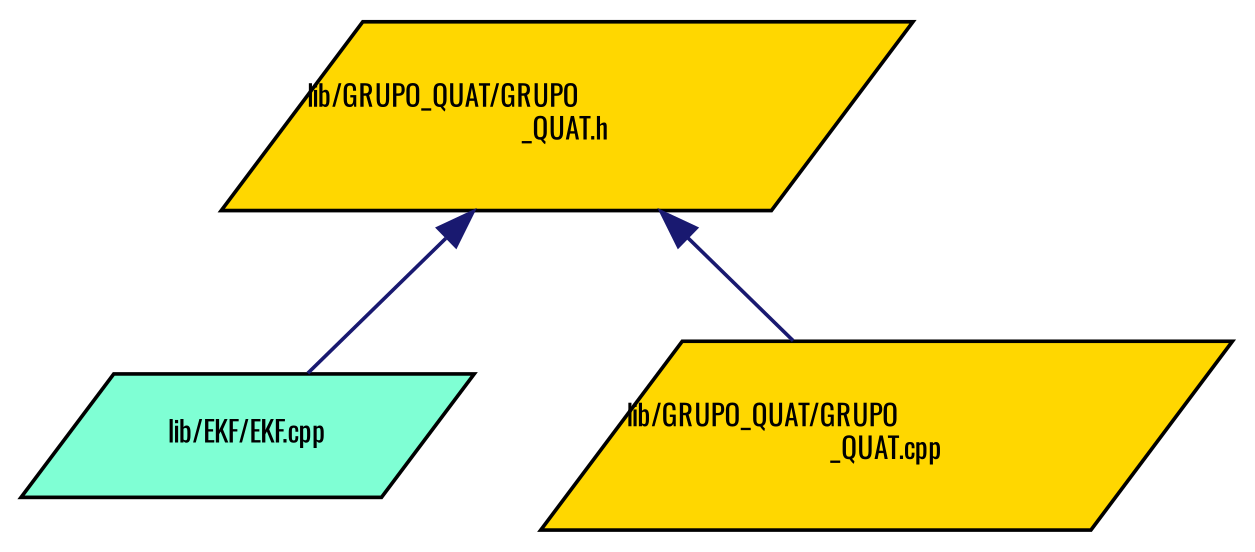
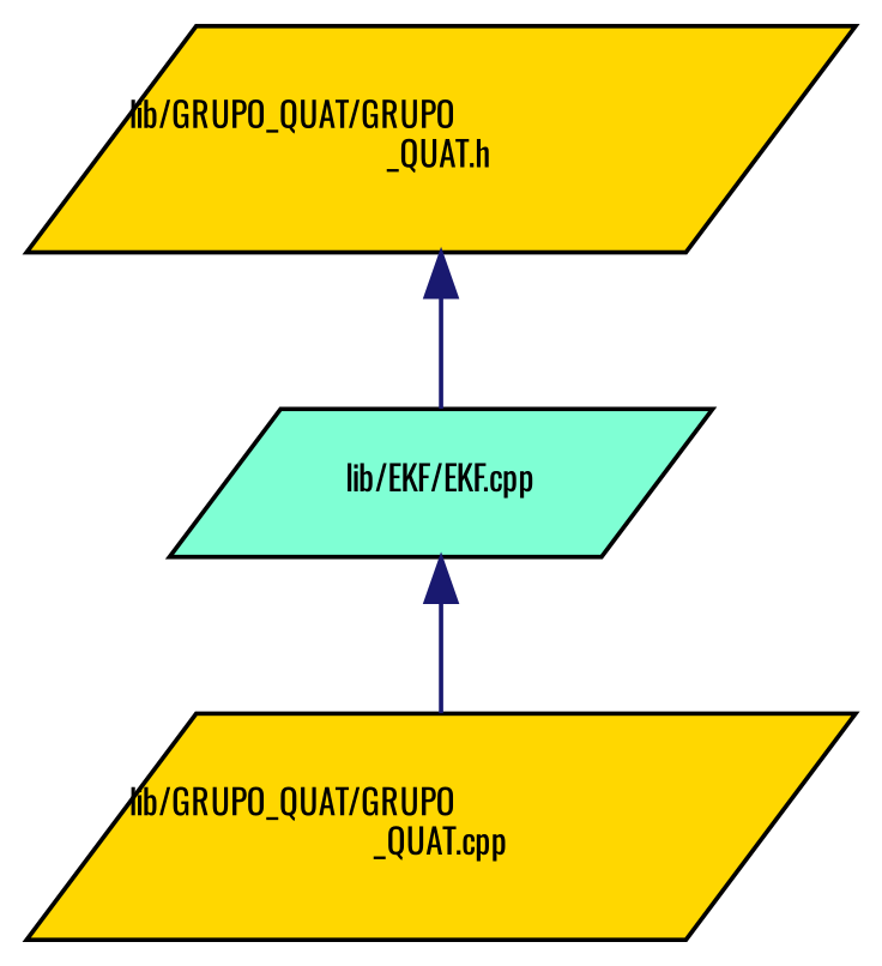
  digraph {
    fontname=Oswald
    node [color=black fillcolor=gold fontname=Oswald fontsize=8 shape=parallelogram style=filled]
    edge [color=midnightblue dir=back fontname=Oswald fontsize=8 labelfontname=DejaVuSansMono labelfontsize=8 style=solid]
    n1 [fontcolor=black height=0.2 label="lib/GRUPO_QUAT/GRUPO\l_QUAT.h" width=0.4]
    n2 [fillcolor=aquamarine height=0.2 label="lib/EKF/EKF.cpp" width=0.4]
    n3 [height=0.2 label="lib/GRUPO_QUAT/GRUPO\l_QUAT.cpp" width=0.4]
    n1 -> n2
-   n1 -> n3
+   n2 -> n3
  }
